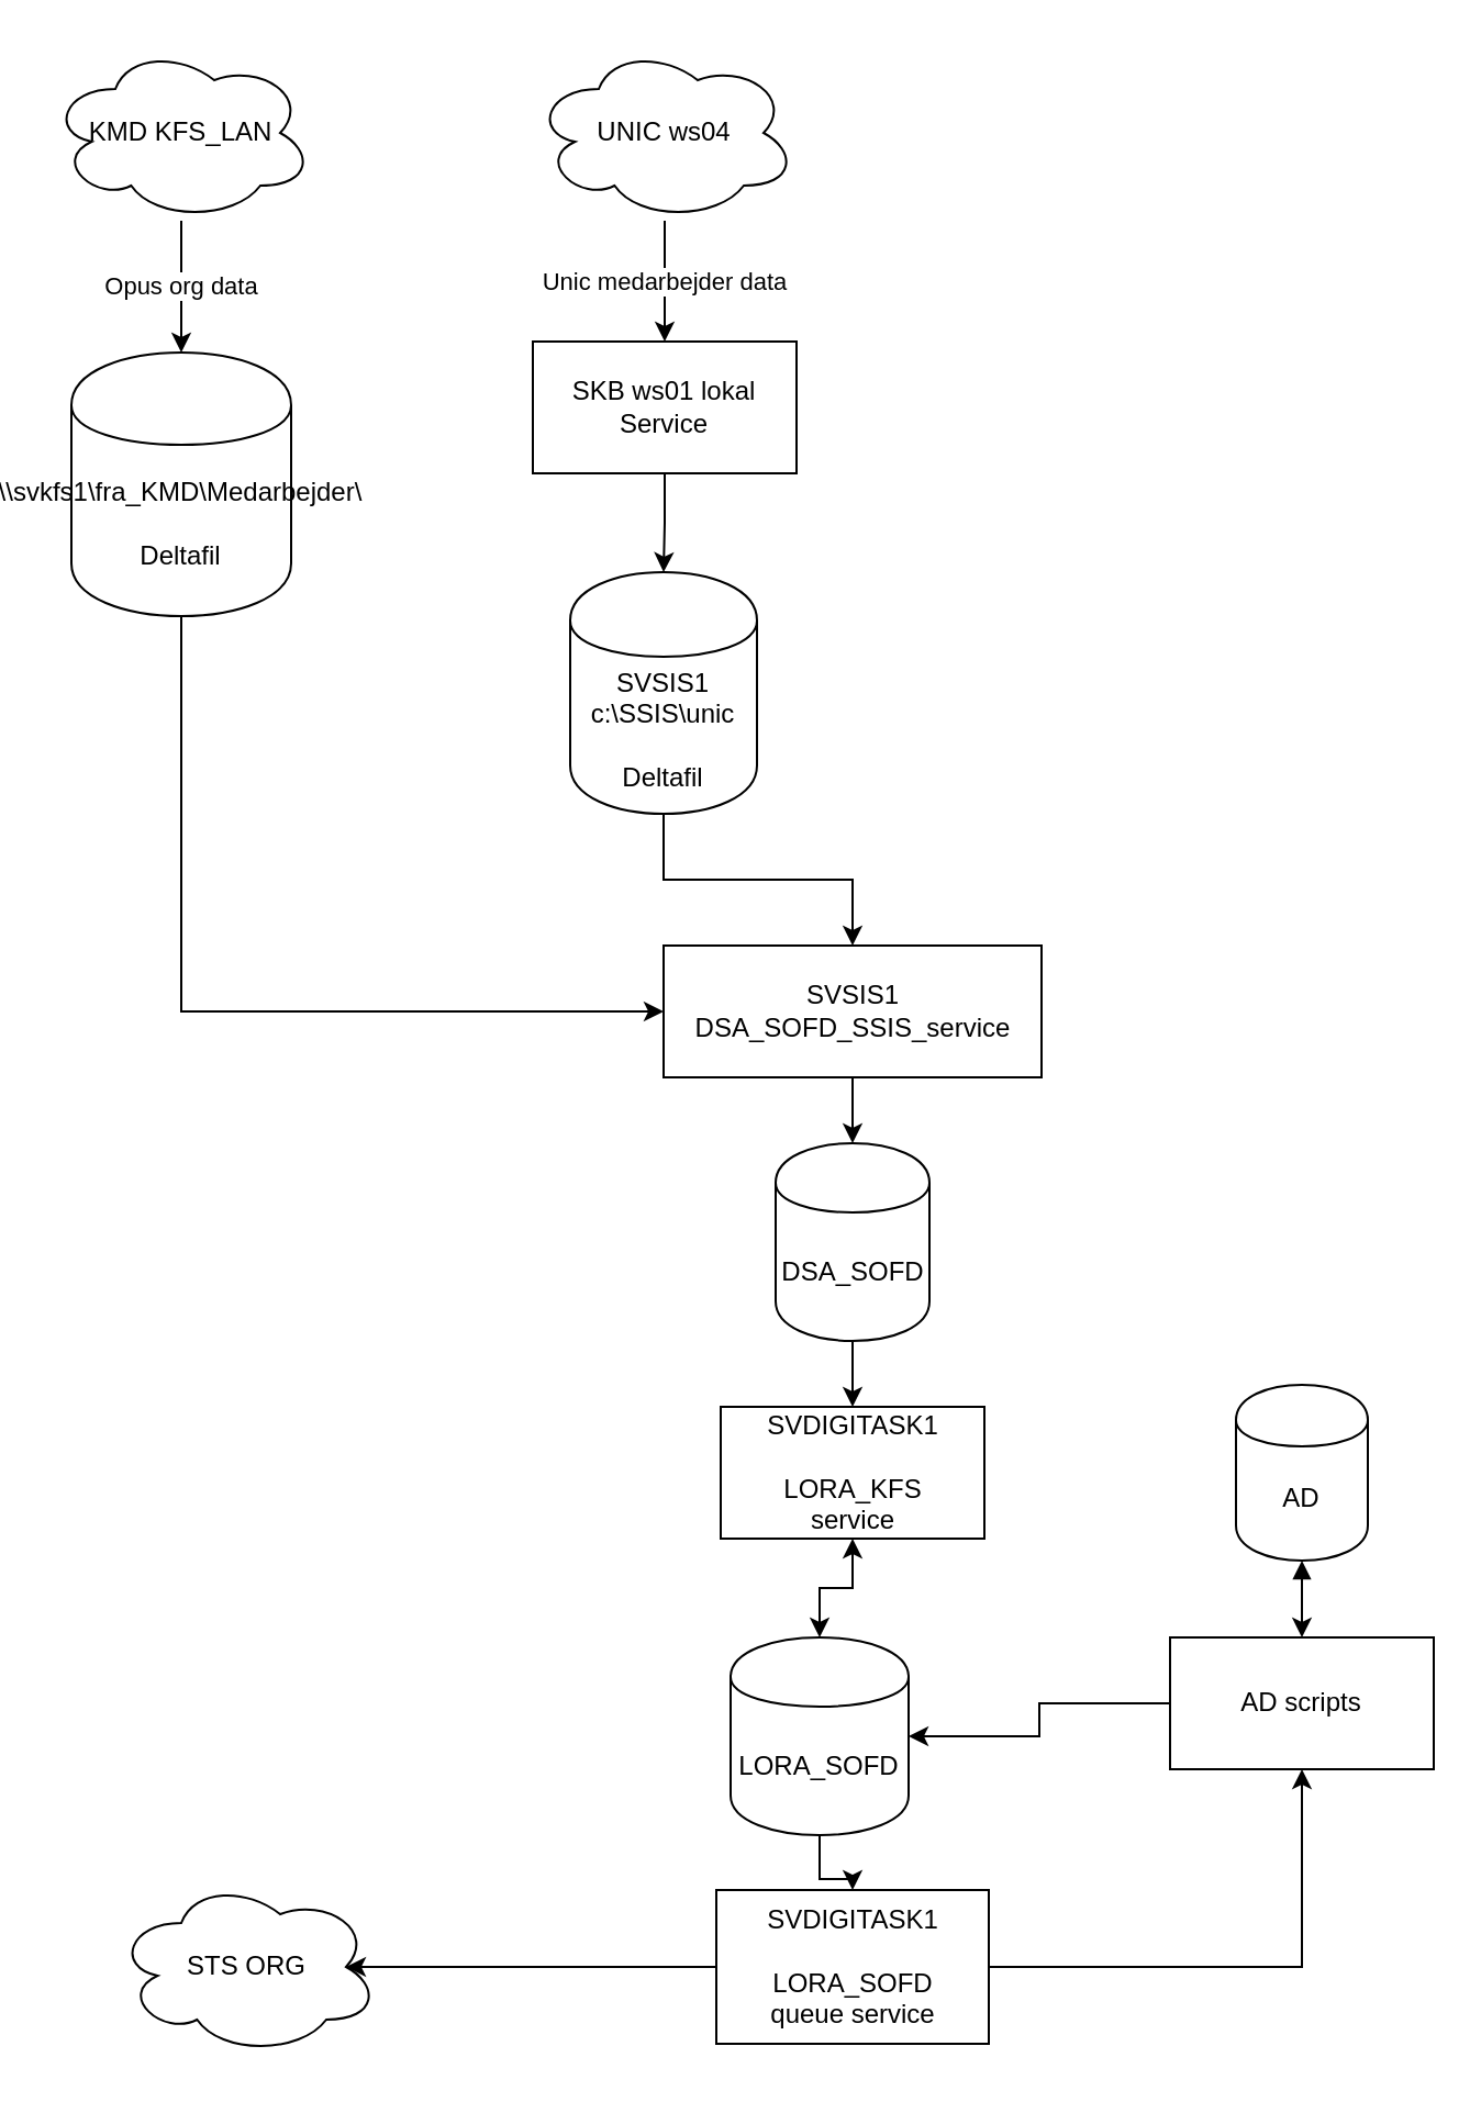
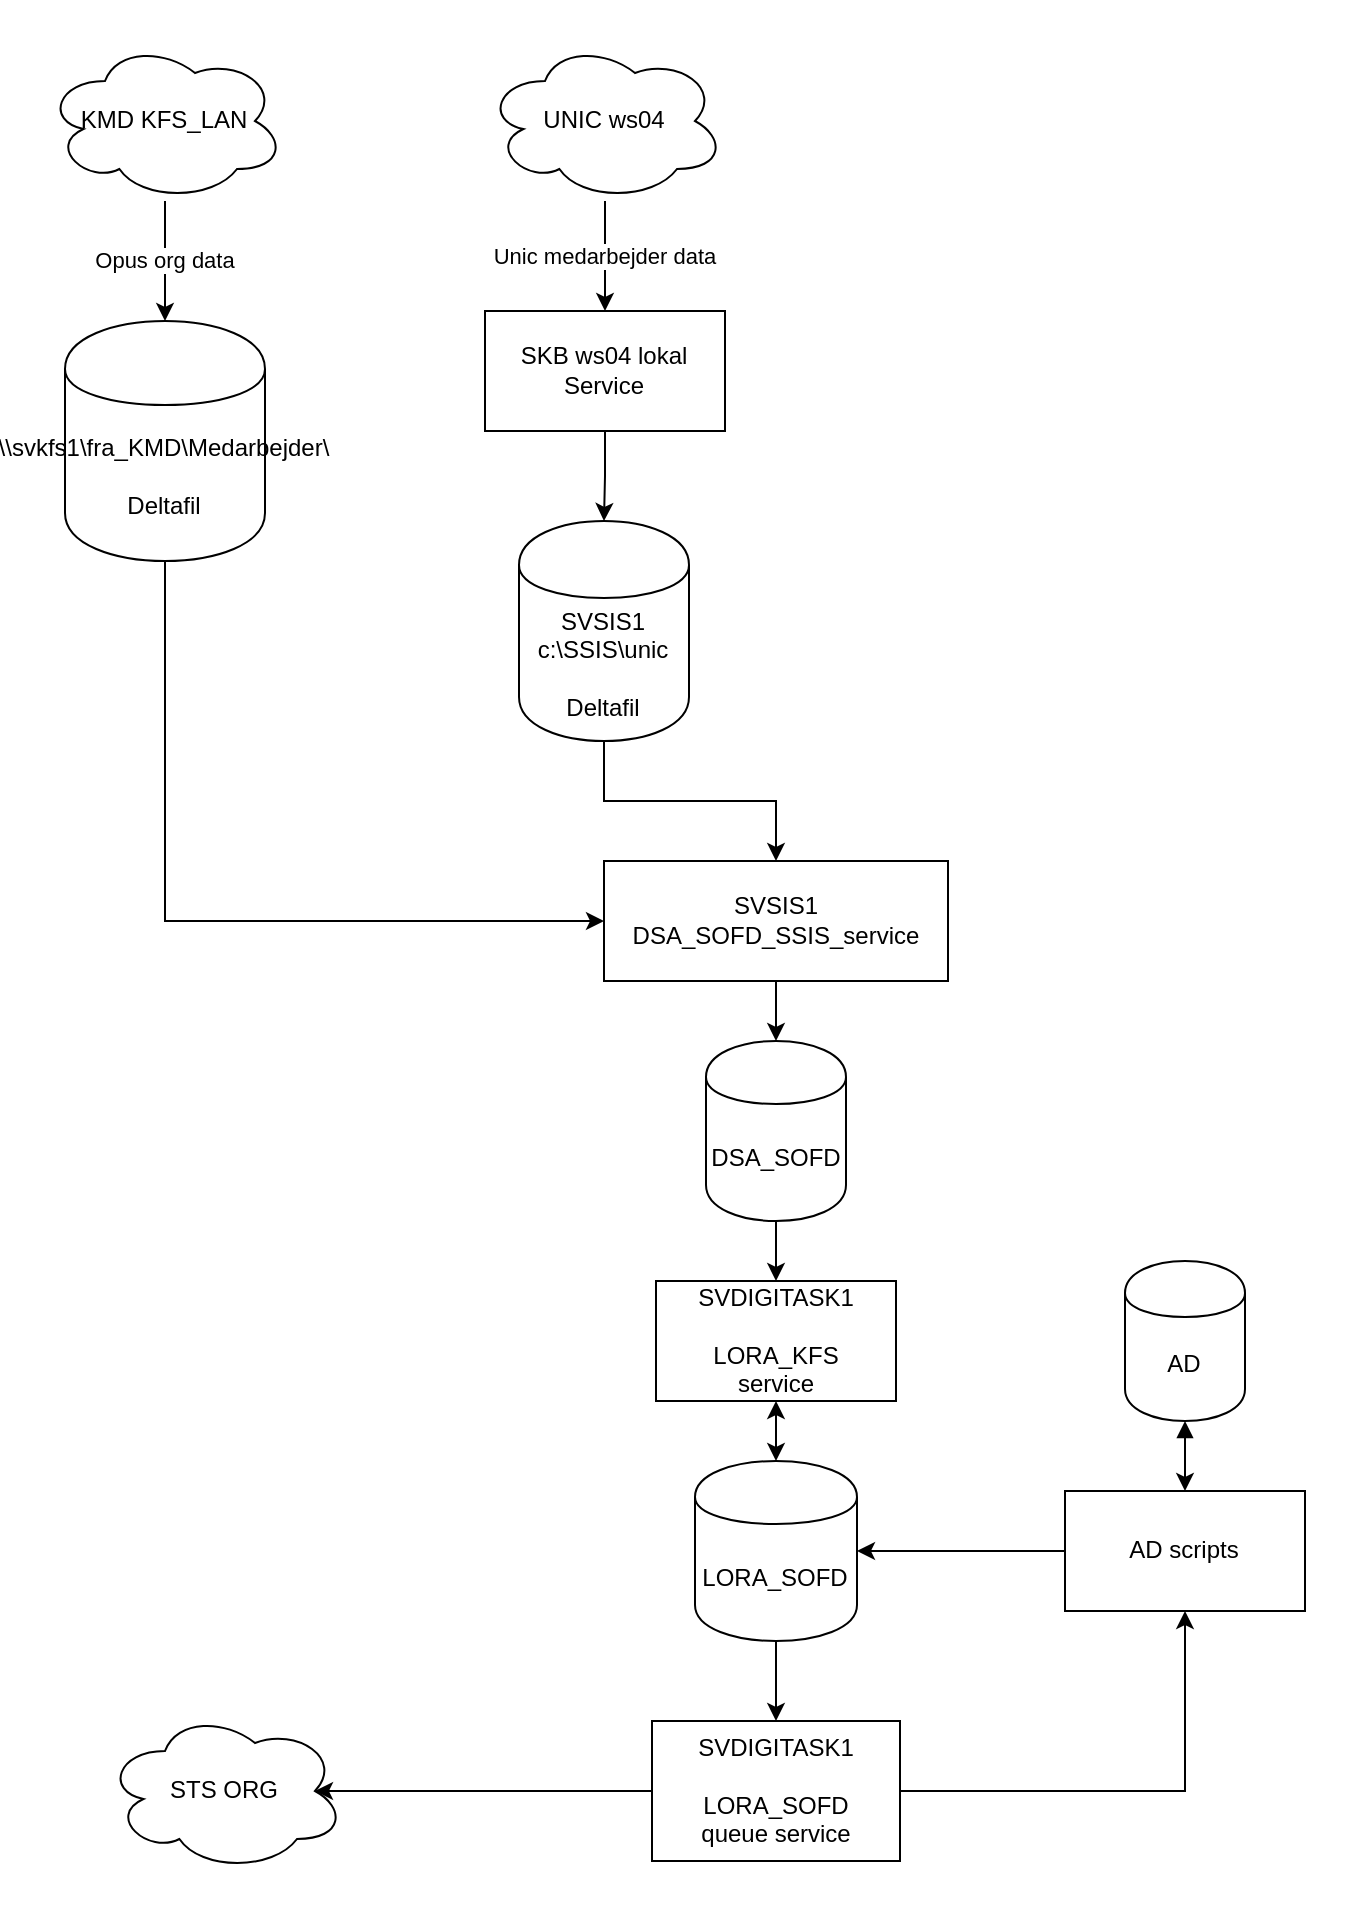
  <mxCell id="0" />
  <mxCell id="1" parent="0" />
  <mxCell id="2" style="edgeStyle=orthogonalEdgeStyle;rounded=0;orthogonalLoop=1;jettySize=auto;html=1;entryX=0.5;entryY=0;entryDx=0;entryDy=0;" edge="1" parent="1" source="3" target="17"><mxGeometry relative="1" as="geometry" /></mxCell>
  <mxCell id="3" value="DSA_SOFD" style="shape=cylinder;whiteSpace=wrap;html=1;boundedLbl=1;backgroundOutline=1;" vertex="1" parent="1"><mxGeometry x="350.5" y="520" width="70" height="90" as="geometry" /></mxCell>
  <mxCell id="4" style="edgeStyle=orthogonalEdgeStyle;rounded=0;orthogonalLoop=1;jettySize=auto;html=1;entryX=0;entryY=0.5;entryDx=0;entryDy=0;" edge="1" parent="1" source="5" target="15"><mxGeometry relative="1" as="geometry"><Array as="points"><mxPoint x="80" y="460" /></Array></mxGeometry></mxCell>
  <mxCell id="5" value="&lt;div&gt;\\svkfs1\fra_KMD\Medarbejder\&lt;/div&gt;&lt;div&gt;&lt;br&gt;&lt;/div&gt;&lt;div&gt;Deltafil&lt;br&gt;&lt;/div&gt;" style="shape=cylinder;whiteSpace=wrap;html=1;boundedLbl=1;backgroundOutline=1;" vertex="1" parent="1"><mxGeometry x="30" y="160" width="100" height="120" as="geometry" /></mxCell>
  <mxCell id="6" value="Opus org data" style="edgeStyle=orthogonalEdgeStyle;rounded=0;orthogonalLoop=1;jettySize=auto;html=1;" edge="1" parent="1" source="7" target="5"><mxGeometry relative="1" as="geometry" /></mxCell>
  <mxCell id="7" value="KMD KFS_LAN" style="ellipse;shape=cloud;whiteSpace=wrap;html=1;" vertex="1" parent="1"><mxGeometry x="20" y="20" width="120" height="80" as="geometry" /></mxCell>
  <mxCell id="8" value="Unic medarbejder data" style="edgeStyle=orthogonalEdgeStyle;rounded=0;orthogonalLoop=1;jettySize=auto;html=1;" edge="1" parent="1" source="9" target="11"><mxGeometry relative="1" as="geometry" /></mxCell>
  <mxCell id="9" value="UNIC ws04" style="ellipse;shape=cloud;whiteSpace=wrap;html=1;" vertex="1" parent="1"><mxGeometry x="240" y="20" width="120" height="80" as="geometry" /></mxCell>
  <mxCell id="10" style="edgeStyle=orthogonalEdgeStyle;rounded=0;orthogonalLoop=1;jettySize=auto;html=1;" edge="1" parent="1" source="11" target="13"><mxGeometry relative="1" as="geometry" /></mxCell>
- <mxCell id="11" value="SKB ws01 lokal Service" style="rounded=0;whiteSpace=wrap;html=1;" vertex="1" parent="1"><mxGeometry x="240" y="155" width="120" height="60" as="geometry" /></mxCell>
+ <mxCell id="11" value="SKB ws04 lokal Service" style="rounded=0;whiteSpace=wrap;html=1;" vertex="1" parent="1"><mxGeometry x="240" y="155" width="120" height="60" as="geometry" /></mxCell>
  <mxCell id="12" style="edgeStyle=orthogonalEdgeStyle;rounded=0;orthogonalLoop=1;jettySize=auto;html=1;entryX=0.5;entryY=0;entryDx=0;entryDy=0;" edge="1" parent="1" source="13" target="15"><mxGeometry relative="1" as="geometry" /></mxCell>
  <mxCell id="13" value="&lt;div&gt;SVSIS1 &lt;br&gt;&lt;/div&gt;&lt;div&gt;c:\SSIS\unic&lt;br&gt;&lt;/div&gt;&lt;div&gt;&lt;br&gt;&lt;/div&gt;&lt;div&gt;Deltafil&lt;br&gt;&lt;/div&gt;" style="shape=cylinder;whiteSpace=wrap;html=1;boundedLbl=1;backgroundOutline=1;" vertex="1" parent="1"><mxGeometry x="257" y="260" width="85" height="110" as="geometry" /></mxCell>
  <mxCell id="14" style="edgeStyle=orthogonalEdgeStyle;rounded=0;orthogonalLoop=1;jettySize=auto;html=1;entryX=0.5;entryY=0;entryDx=0;entryDy=0;" edge="1" parent="1" source="15" target="3"><mxGeometry relative="1" as="geometry" /></mxCell>
  <mxCell id="15" value="&lt;div&gt;SVSIS1&lt;/div&gt;&lt;div&gt;DSA_SOFD_SSIS_service&lt;br&gt;&lt;/div&gt;" style="rounded=0;whiteSpace=wrap;html=1;" vertex="1" parent="1"><mxGeometry x="299.5" y="430" width="172" height="60" as="geometry" /></mxCell>
  <mxCell id="16" style="edgeStyle=orthogonalEdgeStyle;rounded=0;orthogonalLoop=1;jettySize=auto;html=1;startArrow=classic;startFill=1;" edge="1" parent="1" source="17" target="23"><mxGeometry relative="1" as="geometry" /></mxCell>
  <mxCell id="17" value="&lt;div&gt;SVDIGITASK1 &lt;br&gt;&lt;/div&gt;&lt;div&gt;&lt;br&gt;&lt;/div&gt;&lt;div&gt;LORA_KFS&lt;/div&gt;&lt;div&gt;service&lt;/div&gt;" style="rounded=0;whiteSpace=wrap;html=1;" vertex="1" parent="1"><mxGeometry x="325.5" y="640" width="120" height="60" as="geometry" /></mxCell>
  <mxCell id="18" style="edgeStyle=orthogonalEdgeStyle;rounded=0;orthogonalLoop=1;jettySize=auto;html=1;entryX=0.5;entryY=0;entryDx=0;entryDy=0;startArrow=block;startFill=1;" edge="1" parent="1" source="19" target="21"><mxGeometry relative="1" as="geometry" /></mxCell>
  <mxCell id="19" value="AD" style="shape=cylinder;whiteSpace=wrap;html=1;boundedLbl=1;backgroundOutline=1;" vertex="1" parent="1"><mxGeometry x="560" y="630" width="60" height="80" as="geometry" /></mxCell>
  <mxCell id="20" style="edgeStyle=orthogonalEdgeStyle;rounded=0;orthogonalLoop=1;jettySize=auto;html=1;entryX=1;entryY=0.5;entryDx=0;entryDy=0;startArrow=none;startFill=0;" edge="1" parent="1" source="21" target="23"><mxGeometry relative="1" as="geometry" /></mxCell>
  <mxCell id="21" value="AD scripts" style="rounded=0;whiteSpace=wrap;html=1;" vertex="1" parent="1"><mxGeometry x="530" y="745" width="120" height="60" as="geometry" /></mxCell>
  <mxCell id="22" style="edgeStyle=orthogonalEdgeStyle;rounded=0;orthogonalLoop=1;jettySize=auto;html=1;startArrow=none;startFill=0;" edge="1" parent="1" source="23" target="27"><mxGeometry relative="1" as="geometry" /></mxCell>
- <mxCell id="23" value="LORA_SOFD" style="shape=cylinder;whiteSpace=wrap;html=1;boundedLbl=1;backgroundOutline=1;" vertex="1" parent="1"><mxGeometry x="330" y="745" width="81" height="90" as="geometry" /></mxCell>
+ <mxCell id="23" value="LORA_SOFD" style="shape=cylinder;whiteSpace=wrap;html=1;boundedLbl=1;backgroundOutline=1;" vertex="1" parent="1"><mxGeometry x="345" y="730" width="81" height="90" as="geometry" /></mxCell>
  <mxCell id="24" value="STS ORG" style="ellipse;shape=cloud;whiteSpace=wrap;html=1;" vertex="1" parent="1"><mxGeometry x="50" y="855" width="120" height="80" as="geometry" /></mxCell>
  <mxCell id="25" style="edgeStyle=orthogonalEdgeStyle;rounded=0;orthogonalLoop=1;jettySize=auto;html=1;entryX=0.5;entryY=1;entryDx=0;entryDy=0;startArrow=none;startFill=0;" edge="1" parent="1" source="27" target="21"><mxGeometry relative="1" as="geometry" /></mxCell>
  <mxCell id="26" style="edgeStyle=orthogonalEdgeStyle;rounded=0;orthogonalLoop=1;jettySize=auto;html=1;entryX=0.875;entryY=0.5;entryDx=0;entryDy=0;entryPerimeter=0;startArrow=none;startFill=0;" edge="1" parent="1" source="27" target="24"><mxGeometry relative="1" as="geometry" /></mxCell>
  <mxCell id="27" value="&lt;div&gt;SVDIGITASK1&lt;br&gt;&lt;/div&gt;&lt;div&gt;&lt;br&gt;&lt;/div&gt;&lt;div&gt;LORA_SOFD&lt;/div&gt;&lt;div&gt;queue service&lt;/div&gt;" style="rounded=0;whiteSpace=wrap;html=1;" vertex="1" parent="1"><mxGeometry x="323.5" y="860" width="124" height="70" as="geometry" /></mxCell>
